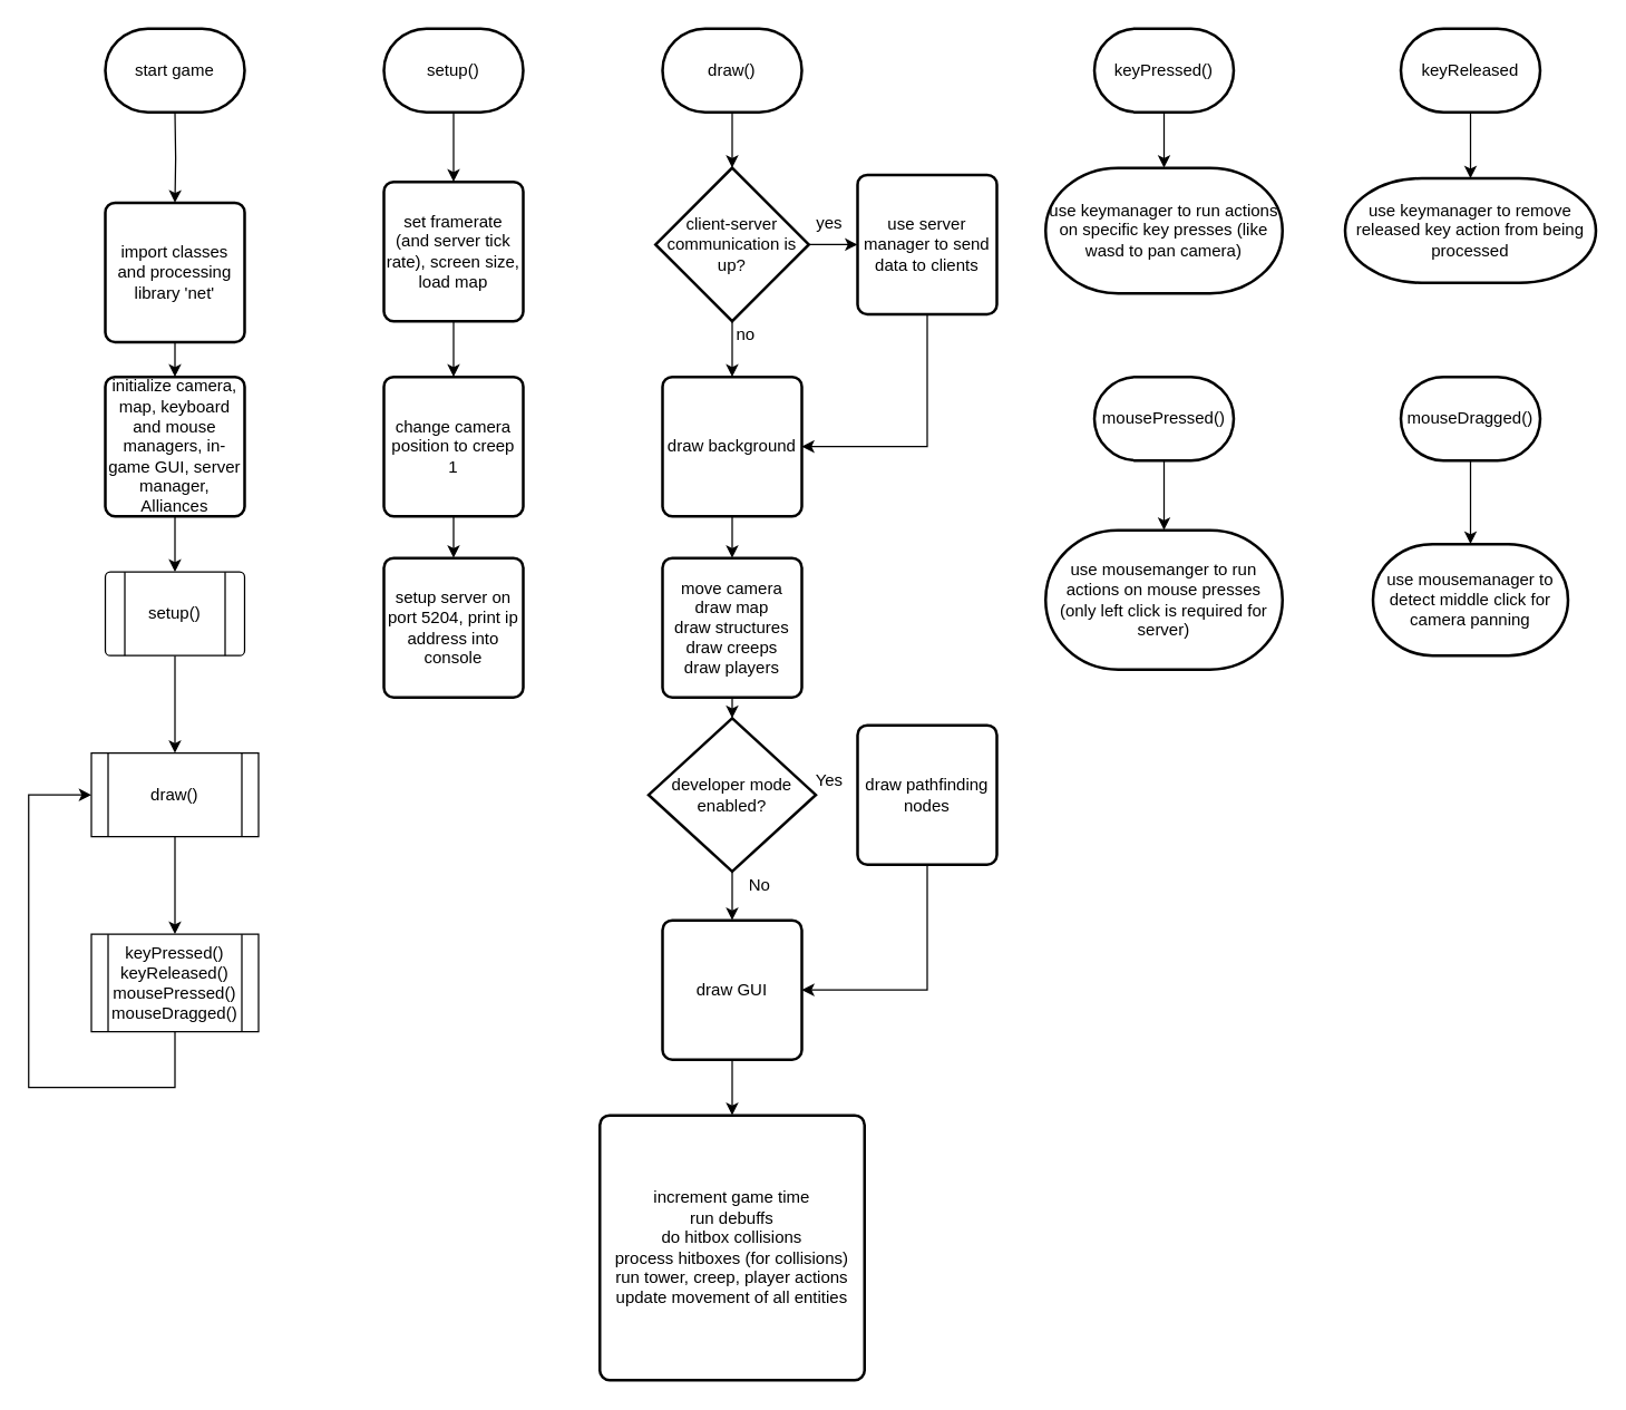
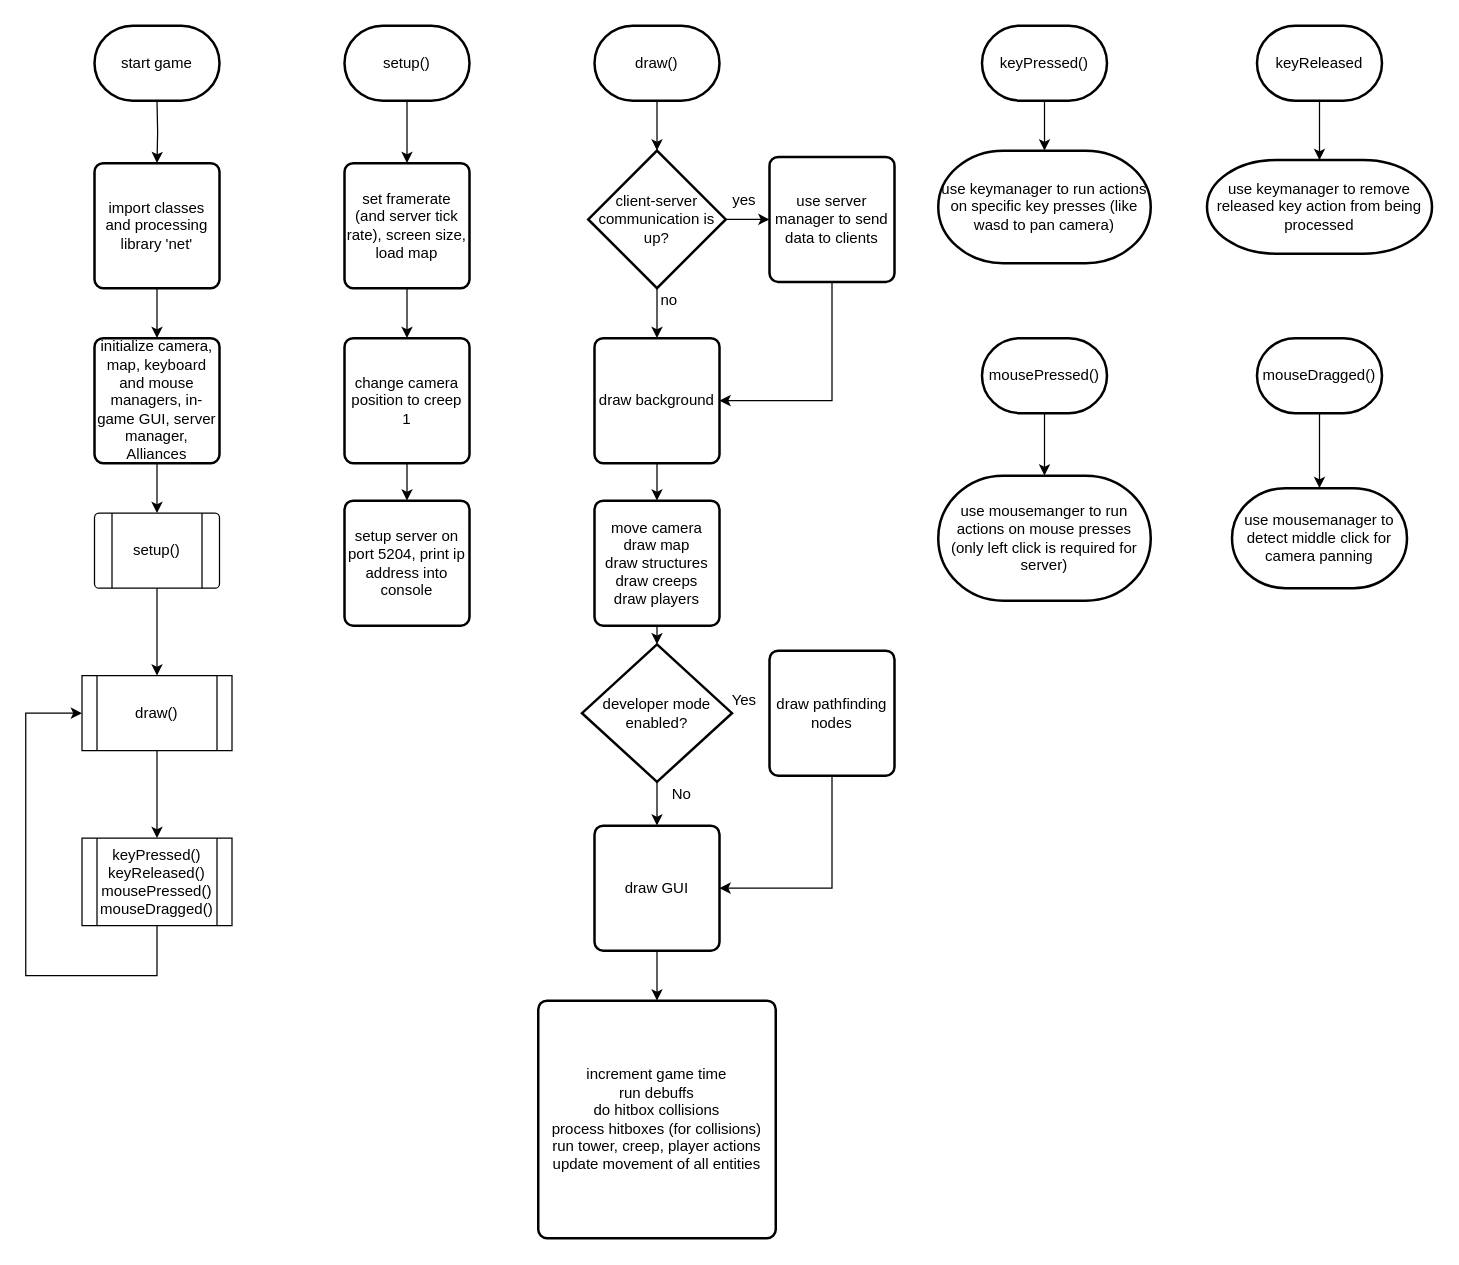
  <mxCell id="0" />
  <mxCell id="1" parent="0" />
  <mxCell id="2" style="edgeStyle=orthogonalEdgeStyle;rounded=0;orthogonalLoop=1;jettySize=auto;html=1;" edge="1" parent="1" target="4"><mxGeometry relative="1" as="geometry"><mxPoint x="125" y="80" as="sourcePoint" /></mxGeometry></mxCell>
  <mxCell id="3" style="edgeStyle=orthogonalEdgeStyle;rounded=0;orthogonalLoop=1;jettySize=auto;html=1;" edge="1" parent="1" source="4" target="6"><mxGeometry relative="1" as="geometry" /></mxCell>
- <mxCell id="4" value="import classes and processing library 'net'" style="rounded=1;whiteSpace=wrap;html=1;absoluteArcSize=1;arcSize=14;strokeWidth=2;" vertex="1" parent="1"><mxGeometry x="75" y="145" width="100" height="100" as="geometry" /></mxCell>
+ <mxCell id="4" value="import classes and processing library 'net'" style="rounded=1;whiteSpace=wrap;html=1;absoluteArcSize=1;arcSize=14;strokeWidth=2;" vertex="1" parent="1"><mxGeometry x="75" y="130" width="100" height="100" as="geometry" /></mxCell>
  <mxCell id="5" style="edgeStyle=orthogonalEdgeStyle;rounded=0;orthogonalLoop=1;jettySize=auto;html=1;entryX=0.5;entryY=0;entryDx=0;entryDy=0;" edge="1" parent="1" source="6" target="52"><mxGeometry relative="1" as="geometry"><mxPoint x="125.333" y="400" as="targetPoint" /></mxGeometry></mxCell>
  <mxCell id="6" value="&lt;div&gt;initialize camera, map, keyboard and mouse managers, in-game GUI, server manager, Alliances&lt;/div&gt;" style="rounded=1;whiteSpace=wrap;html=1;absoluteArcSize=1;arcSize=14;strokeWidth=2;" vertex="1" parent="1"><mxGeometry x="75" y="270" width="100" height="100" as="geometry" /></mxCell>
  <mxCell id="7" style="edgeStyle=orthogonalEdgeStyle;rounded=0;orthogonalLoop=1;jettySize=auto;html=1;exitX=0.5;exitY=1;exitDx=0;exitDy=0;" edge="1" parent="1" source="52" target="54"><mxGeometry relative="1" as="geometry"><mxPoint x="125.333" y="500" as="sourcePoint" /><mxPoint x="125.333" y="525.333" as="targetPoint" /><Array as="points" /></mxGeometry></mxCell>
  <mxCell id="8" style="edgeStyle=orthogonalEdgeStyle;rounded=0;orthogonalLoop=1;jettySize=auto;html=1;" edge="1" parent="1" source="9" target="14"><mxGeometry relative="1" as="geometry" /></mxCell>
  <mxCell id="9" value="set framerate (and server tick rate), screen size, load map" style="rounded=1;whiteSpace=wrap;html=1;absoluteArcSize=1;arcSize=14;strokeWidth=2;" vertex="1" parent="1"><mxGeometry x="275" y="130" width="100" height="100" as="geometry" /></mxCell>
  <mxCell id="10" value="&lt;div&gt;start game&lt;/div&gt;" style="strokeWidth=2;html=1;shape=mxgraph.flowchart.terminator;whiteSpace=wrap;" vertex="1" parent="1"><mxGeometry x="75" y="20" width="100" height="60" as="geometry" /></mxCell>
  <mxCell id="11" style="edgeStyle=orthogonalEdgeStyle;rounded=0;orthogonalLoop=1;jettySize=auto;html=1;" edge="1" parent="1" source="12" target="9"><mxGeometry relative="1" as="geometry" /></mxCell>
  <mxCell id="12" value="setup()" style="strokeWidth=2;html=1;shape=mxgraph.flowchart.terminator;whiteSpace=wrap;" vertex="1" parent="1"><mxGeometry x="275" y="20" width="100" height="60" as="geometry" /></mxCell>
  <mxCell id="13" style="edgeStyle=orthogonalEdgeStyle;rounded=0;orthogonalLoop=1;jettySize=auto;html=1;" edge="1" parent="1" source="14" target="15"><mxGeometry relative="1" as="geometry" /></mxCell>
  <mxCell id="14" value="&lt;div&gt;change camera position to creep 1&lt;/div&gt;" style="rounded=1;whiteSpace=wrap;html=1;absoluteArcSize=1;arcSize=14;strokeWidth=2;" vertex="1" parent="1"><mxGeometry x="275" y="270" width="100" height="100" as="geometry" /></mxCell>
  <mxCell id="15" value="setup server on port 5204, print ip address into console" style="rounded=1;whiteSpace=wrap;html=1;absoluteArcSize=1;arcSize=14;strokeWidth=2;" vertex="1" parent="1"><mxGeometry x="275" y="400" width="100" height="100" as="geometry" /></mxCell>
  <mxCell id="16" style="edgeStyle=orthogonalEdgeStyle;rounded=0;orthogonalLoop=1;jettySize=auto;html=1;entryX=0.5;entryY=0;entryDx=0;entryDy=0;entryPerimeter=0;" edge="1" parent="1" source="17" target="22"><mxGeometry relative="1" as="geometry" /></mxCell>
  <mxCell id="17" value="draw()" style="strokeWidth=2;html=1;shape=mxgraph.flowchart.terminator;whiteSpace=wrap;" vertex="1" parent="1"><mxGeometry x="475" y="20" width="100" height="60" as="geometry" /></mxCell>
  <mxCell id="18" style="edgeStyle=orthogonalEdgeStyle;rounded=0;orthogonalLoop=1;jettySize=auto;html=1;entryX=0.5;entryY=0;entryDx=0;entryDy=0;" edge="1" parent="1" source="19" target="28"><mxGeometry relative="1" as="geometry" /></mxCell>
  <mxCell id="19" value="&lt;div&gt;draw background&lt;/div&gt;" style="rounded=1;whiteSpace=wrap;html=1;absoluteArcSize=1;arcSize=14;strokeWidth=2;" vertex="1" parent="1"><mxGeometry x="475" y="270" width="100" height="100" as="geometry" /></mxCell>
  <mxCell id="20" style="edgeStyle=orthogonalEdgeStyle;rounded=0;orthogonalLoop=1;jettySize=auto;html=1;entryX=0.5;entryY=0;entryDx=0;entryDy=0;" edge="1" parent="1" source="22" target="19"><mxGeometry relative="1" as="geometry" /></mxCell>
  <mxCell id="21" style="edgeStyle=orthogonalEdgeStyle;rounded=0;orthogonalLoop=1;jettySize=auto;html=1;" edge="1" parent="1" source="22" target="24"><mxGeometry relative="1" as="geometry" /></mxCell>
  <mxCell id="22" value="client-server communication is up?" style="strokeWidth=2;html=1;shape=mxgraph.flowchart.decision;whiteSpace=wrap;" vertex="1" parent="1"><mxGeometry x="470" y="120" width="110" height="110" as="geometry" /></mxCell>
  <mxCell id="23" style="edgeStyle=orthogonalEdgeStyle;rounded=0;orthogonalLoop=1;jettySize=auto;html=1;entryX=1;entryY=0.5;entryDx=0;entryDy=0;" edge="1" parent="1" source="24" target="19"><mxGeometry relative="1" as="geometry"><Array as="points"><mxPoint x="665" y="320" /></Array></mxGeometry></mxCell>
  <mxCell id="24" value="use server manager to send data to clients" style="rounded=1;whiteSpace=wrap;html=1;absoluteArcSize=1;arcSize=14;strokeWidth=2;" vertex="1" parent="1"><mxGeometry x="615" y="125" width="100" height="100" as="geometry" /></mxCell>
  <mxCell id="25" value="&lt;div&gt;no&lt;/div&gt;" style="text;html=1;strokeColor=none;fillColor=none;align=center;verticalAlign=middle;whiteSpace=wrap;rounded=0;" vertex="1" parent="1"><mxGeometry x="515" y="230" width="40" height="20" as="geometry" /></mxCell>
  <mxCell id="26" value="&lt;div&gt;yes&lt;/div&gt;" style="text;html=1;strokeColor=none;fillColor=none;align=center;verticalAlign=middle;whiteSpace=wrap;rounded=0;" vertex="1" parent="1"><mxGeometry x="575" y="150" width="40" height="20" as="geometry" /></mxCell>
  <mxCell id="27" style="edgeStyle=orthogonalEdgeStyle;rounded=0;orthogonalLoop=1;jettySize=auto;html=1;exitX=0.5;exitY=1;exitDx=0;exitDy=0;entryX=0.5;entryY=0;entryDx=0;entryDy=0;entryPerimeter=0;" edge="1" parent="1" source="28" target="32"><mxGeometry relative="1" as="geometry" /></mxCell>
  <mxCell id="28" value="&lt;div&gt;move camera&lt;/div&gt;&lt;div&gt;draw map&lt;/div&gt;&lt;div&gt;draw structures&lt;/div&gt;&lt;div&gt;draw creeps&lt;/div&gt;&lt;div&gt;draw players&lt;/div&gt;" style="rounded=1;whiteSpace=wrap;html=1;absoluteArcSize=1;arcSize=14;strokeWidth=2;" vertex="1" parent="1"><mxGeometry x="475" y="400" width="100" height="100" as="geometry" /></mxCell>
  <mxCell id="29" style="edgeStyle=orthogonalEdgeStyle;rounded=0;orthogonalLoop=1;jettySize=auto;html=1;entryX=1;entryY=0.5;entryDx=0;entryDy=0;" edge="1" parent="1" source="30" target="35"><mxGeometry relative="1" as="geometry"><Array as="points"><mxPoint x="665" y="710" /></Array></mxGeometry></mxCell>
  <mxCell id="30" value="draw pathfinding nodes" style="rounded=1;whiteSpace=wrap;html=1;absoluteArcSize=1;arcSize=14;strokeWidth=2;" vertex="1" parent="1"><mxGeometry x="615" y="520" width="100" height="100" as="geometry" /></mxCell>
  <mxCell id="31" style="edgeStyle=orthogonalEdgeStyle;rounded=0;orthogonalLoop=1;jettySize=auto;html=1;entryX=0.5;entryY=0;entryDx=0;entryDy=0;" edge="1" parent="1" source="32" target="35"><mxGeometry relative="1" as="geometry" /></mxCell>
  <mxCell id="32" value="developer mode enabled?" style="strokeWidth=2;html=1;shape=mxgraph.flowchart.decision;whiteSpace=wrap;" vertex="1" parent="1"><mxGeometry x="465" y="515" width="120" height="110" as="geometry" /></mxCell>
  <mxCell id="33" value="&lt;div&gt;Yes&lt;/div&gt;" style="text;html=1;strokeColor=none;fillColor=none;align=center;verticalAlign=middle;whiteSpace=wrap;rounded=0;" vertex="1" parent="1"><mxGeometry x="575" y="550" width="40" height="20" as="geometry" /></mxCell>
  <mxCell id="34" style="edgeStyle=orthogonalEdgeStyle;rounded=0;orthogonalLoop=1;jettySize=auto;html=1;entryX=0.5;entryY=0;entryDx=0;entryDy=0;" edge="1" parent="1" source="35" target="37"><mxGeometry relative="1" as="geometry" /></mxCell>
  <mxCell id="35" value="&lt;div&gt;draw GUI&lt;/div&gt;" style="rounded=1;whiteSpace=wrap;html=1;absoluteArcSize=1;arcSize=14;strokeWidth=2;" vertex="1" parent="1"><mxGeometry x="475" y="660" width="100" height="100" as="geometry" /></mxCell>
  <mxCell id="36" value="&lt;div&gt;No&lt;/div&gt;" style="text;html=1;strokeColor=none;fillColor=none;align=center;verticalAlign=middle;whiteSpace=wrap;rounded=0;" vertex="1" parent="1"><mxGeometry x="525" y="625" width="40" height="20" as="geometry" /></mxCell>
  <mxCell id="37" value="&lt;div&gt;increment game time&lt;/div&gt;&lt;div&gt;run debuffs&lt;/div&gt;&lt;div&gt;do hitbox collisions&lt;br&gt;process hitboxes (for collisions)&lt;/div&gt;&lt;div&gt;run tower, creep, player actions&lt;/div&gt;&lt;div&gt;update movement of all entities&lt;br&gt;&lt;/div&gt;" style="rounded=1;whiteSpace=wrap;html=1;absoluteArcSize=1;arcSize=14;strokeWidth=2;" vertex="1" parent="1"><mxGeometry x="430" y="800" width="190" height="190" as="geometry" /></mxCell>
  <mxCell id="38" style="edgeStyle=orthogonalEdgeStyle;rounded=0;orthogonalLoop=1;jettySize=auto;html=1;exitX=0.5;exitY=1;exitDx=0;exitDy=0;entryX=0.5;entryY=0;entryDx=0;entryDy=0;" edge="1" parent="1" source="54" target="55"><mxGeometry relative="1" as="geometry"><mxPoint x="125" y="660" as="targetPoint" /><mxPoint x="125.333" y="625" as="sourcePoint" /></mxGeometry></mxCell>
  <mxCell id="39" style="edgeStyle=orthogonalEdgeStyle;rounded=0;orthogonalLoop=1;jettySize=auto;html=1;entryX=0;entryY=0.5;entryDx=0;entryDy=0;exitX=0.5;exitY=1;exitDx=0;exitDy=0;" edge="1" parent="1" source="55" target="54"><mxGeometry relative="1" as="geometry"><mxPoint x="125.333" y="760" as="sourcePoint" /><mxPoint x="75.333" y="575.333" as="targetPoint" /><Array as="points"><mxPoint x="125" y="780" /><mxPoint x="20" y="780" /><mxPoint x="20" y="570" /></Array></mxGeometry></mxCell>
  <mxCell id="40" style="edgeStyle=orthogonalEdgeStyle;rounded=0;orthogonalLoop=1;jettySize=auto;html=1;" edge="1" parent="1" source="41"><mxGeometry relative="1" as="geometry"><mxPoint x="835" y="120" as="targetPoint" /></mxGeometry></mxCell>
  <mxCell id="41" value="&lt;div&gt;keyPressed()&lt;/div&gt;" style="strokeWidth=2;html=1;shape=mxgraph.flowchart.terminator;whiteSpace=wrap;" vertex="1" parent="1"><mxGeometry x="785" y="20" width="100" height="60" as="geometry" /></mxCell>
  <mxCell id="42" value="use keymanager to run actions on specific key presses (like wasd to pan camera)" style="strokeWidth=2;html=1;shape=mxgraph.flowchart.terminator;whiteSpace=wrap;" vertex="1" parent="1"><mxGeometry x="750" y="120" width="170" height="90" as="geometry" /></mxCell>
  <mxCell id="43" style="edgeStyle=orthogonalEdgeStyle;rounded=0;orthogonalLoop=1;jettySize=auto;html=1;entryX=0.5;entryY=0;entryDx=0;entryDy=0;entryPerimeter=0;" edge="1" parent="1" source="44" target="45"><mxGeometry relative="1" as="geometry" /></mxCell>
  <mxCell id="44" value="keyReleased" style="strokeWidth=2;html=1;shape=mxgraph.flowchart.terminator;whiteSpace=wrap;" vertex="1" parent="1"><mxGeometry x="1005" y="20" width="100" height="60" as="geometry" /></mxCell>
  <mxCell id="45" value="use keymanager to remove released key action from being processed" style="strokeWidth=2;html=1;shape=mxgraph.flowchart.terminator;whiteSpace=wrap;" vertex="1" parent="1"><mxGeometry x="965" y="127.5" width="180" height="75" as="geometry" /></mxCell>
  <mxCell id="46" style="edgeStyle=orthogonalEdgeStyle;rounded=0;orthogonalLoop=1;jettySize=auto;html=1;entryX=0.5;entryY=0;entryDx=0;entryDy=0;entryPerimeter=0;" edge="1" parent="1" source="47" target="48"><mxGeometry relative="1" as="geometry" /></mxCell>
  <mxCell id="47" value="&lt;div&gt;mousePressed()&lt;/div&gt;" style="strokeWidth=2;html=1;shape=mxgraph.flowchart.terminator;whiteSpace=wrap;" vertex="1" parent="1"><mxGeometry x="785" y="270" width="100" height="60" as="geometry" /></mxCell>
  <mxCell id="48" value="use mousemanger to run actions on mouse presses (only left click is required for server)" style="strokeWidth=2;html=1;shape=mxgraph.flowchart.terminator;whiteSpace=wrap;" vertex="1" parent="1"><mxGeometry x="750" y="380" width="170" height="100" as="geometry" /></mxCell>
  <mxCell id="49" style="edgeStyle=orthogonalEdgeStyle;rounded=0;orthogonalLoop=1;jettySize=auto;html=1;entryX=0.5;entryY=0;entryDx=0;entryDy=0;entryPerimeter=0;" edge="1" parent="1" source="50" target="51"><mxGeometry relative="1" as="geometry" /></mxCell>
  <mxCell id="50" value="mouseDragged()" style="strokeWidth=2;html=1;shape=mxgraph.flowchart.terminator;whiteSpace=wrap;" vertex="1" parent="1"><mxGeometry x="1005" y="270" width="100" height="60" as="geometry" /></mxCell>
  <mxCell id="51" value="use mousemanager to detect middle click for camera panning" style="strokeWidth=2;html=1;shape=mxgraph.flowchart.terminator;whiteSpace=wrap;" vertex="1" parent="1"><mxGeometry x="985" y="390" width="140" height="80" as="geometry" /></mxCell>
  <mxCell id="52" value="" style="verticalLabelPosition=bottom;verticalAlign=top;html=1;shape=process;whiteSpace=wrap;rounded=1;size=0.14;arcSize=6;" vertex="1" parent="1"><mxGeometry x="75" y="410" width="100" height="60" as="geometry" /></mxCell>
  <mxCell id="53" value="setup()" style="text;html=1;strokeColor=none;fillColor=none;align=center;verticalAlign=middle;whiteSpace=wrap;rounded=0;" vertex="1" parent="1"><mxGeometry x="105" y="430" width="40" height="20" as="geometry" /></mxCell>
  <mxCell id="54" value="&lt;div&gt;draw()&lt;/div&gt;" style="shape=process;whiteSpace=wrap;html=1;backgroundOutline=1;" vertex="1" parent="1"><mxGeometry x="65" y="540" width="120" height="60" as="geometry" /></mxCell>
  <mxCell id="55" value="&lt;div&gt;keyPressed()&lt;/div&gt;&lt;div&gt;keyReleased()&lt;/div&gt;&lt;div&gt;mousePressed()&lt;/div&gt;&lt;div&gt;mouseDragged()&lt;br&gt;&lt;/div&gt;" style="shape=process;whiteSpace=wrap;html=1;backgroundOutline=1;" vertex="1" parent="1"><mxGeometry x="65" y="670" width="120" height="70" as="geometry" /></mxCell>
